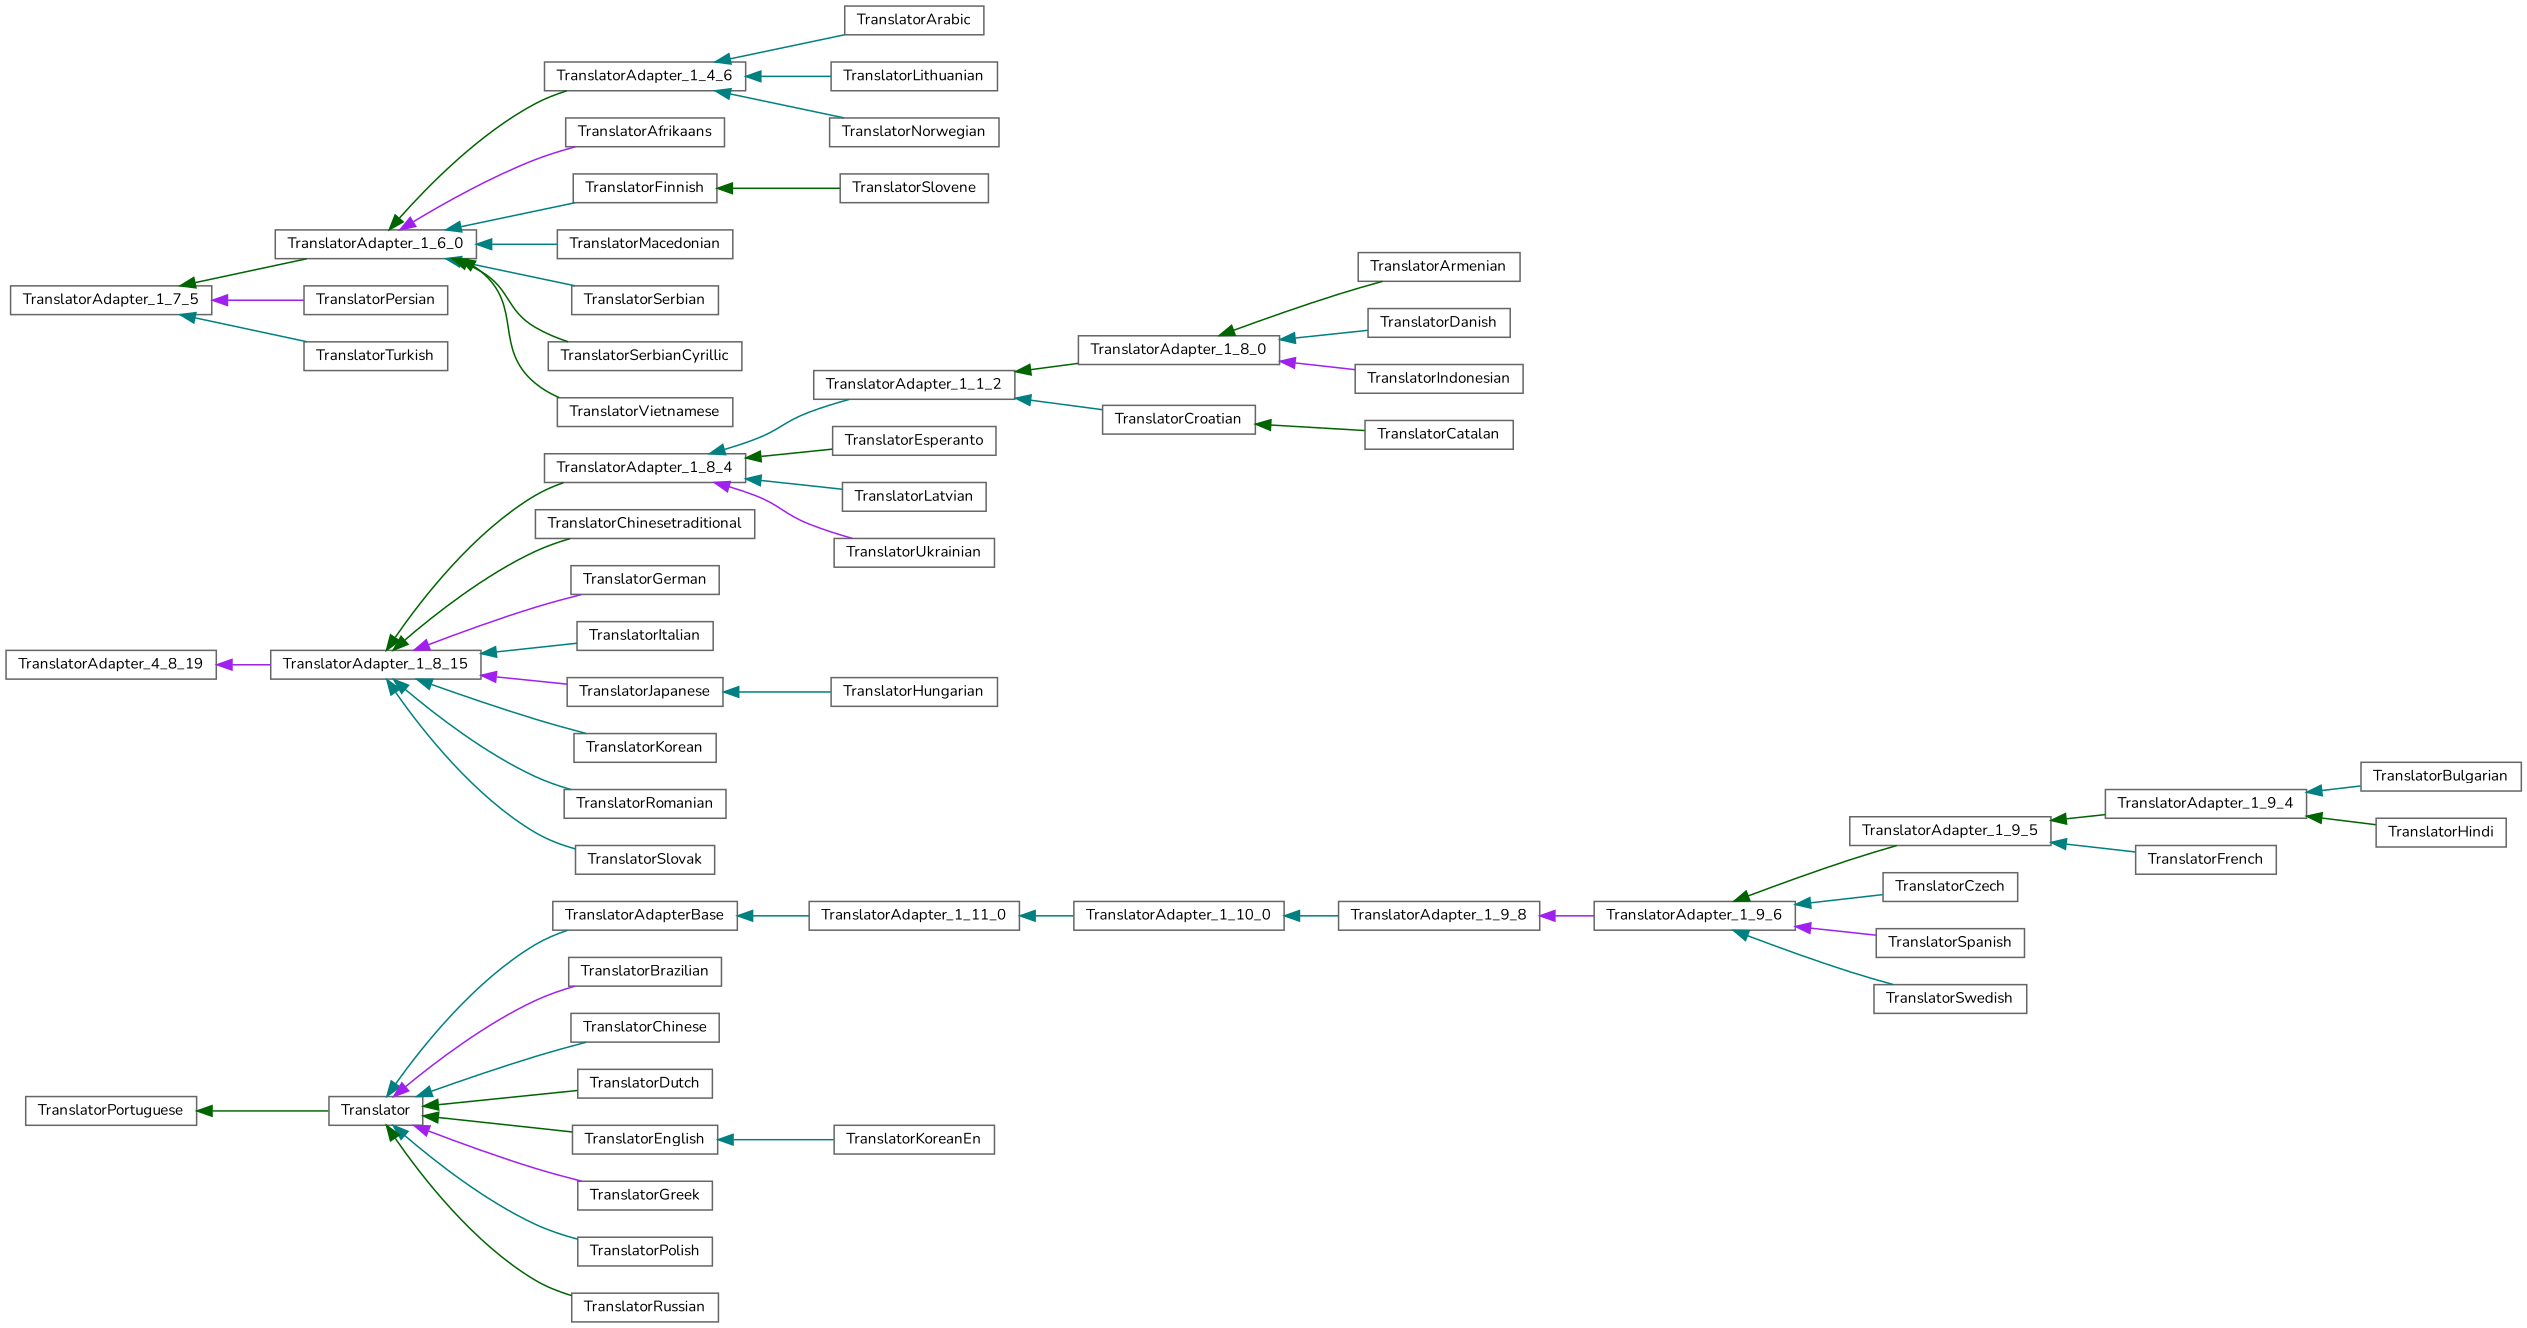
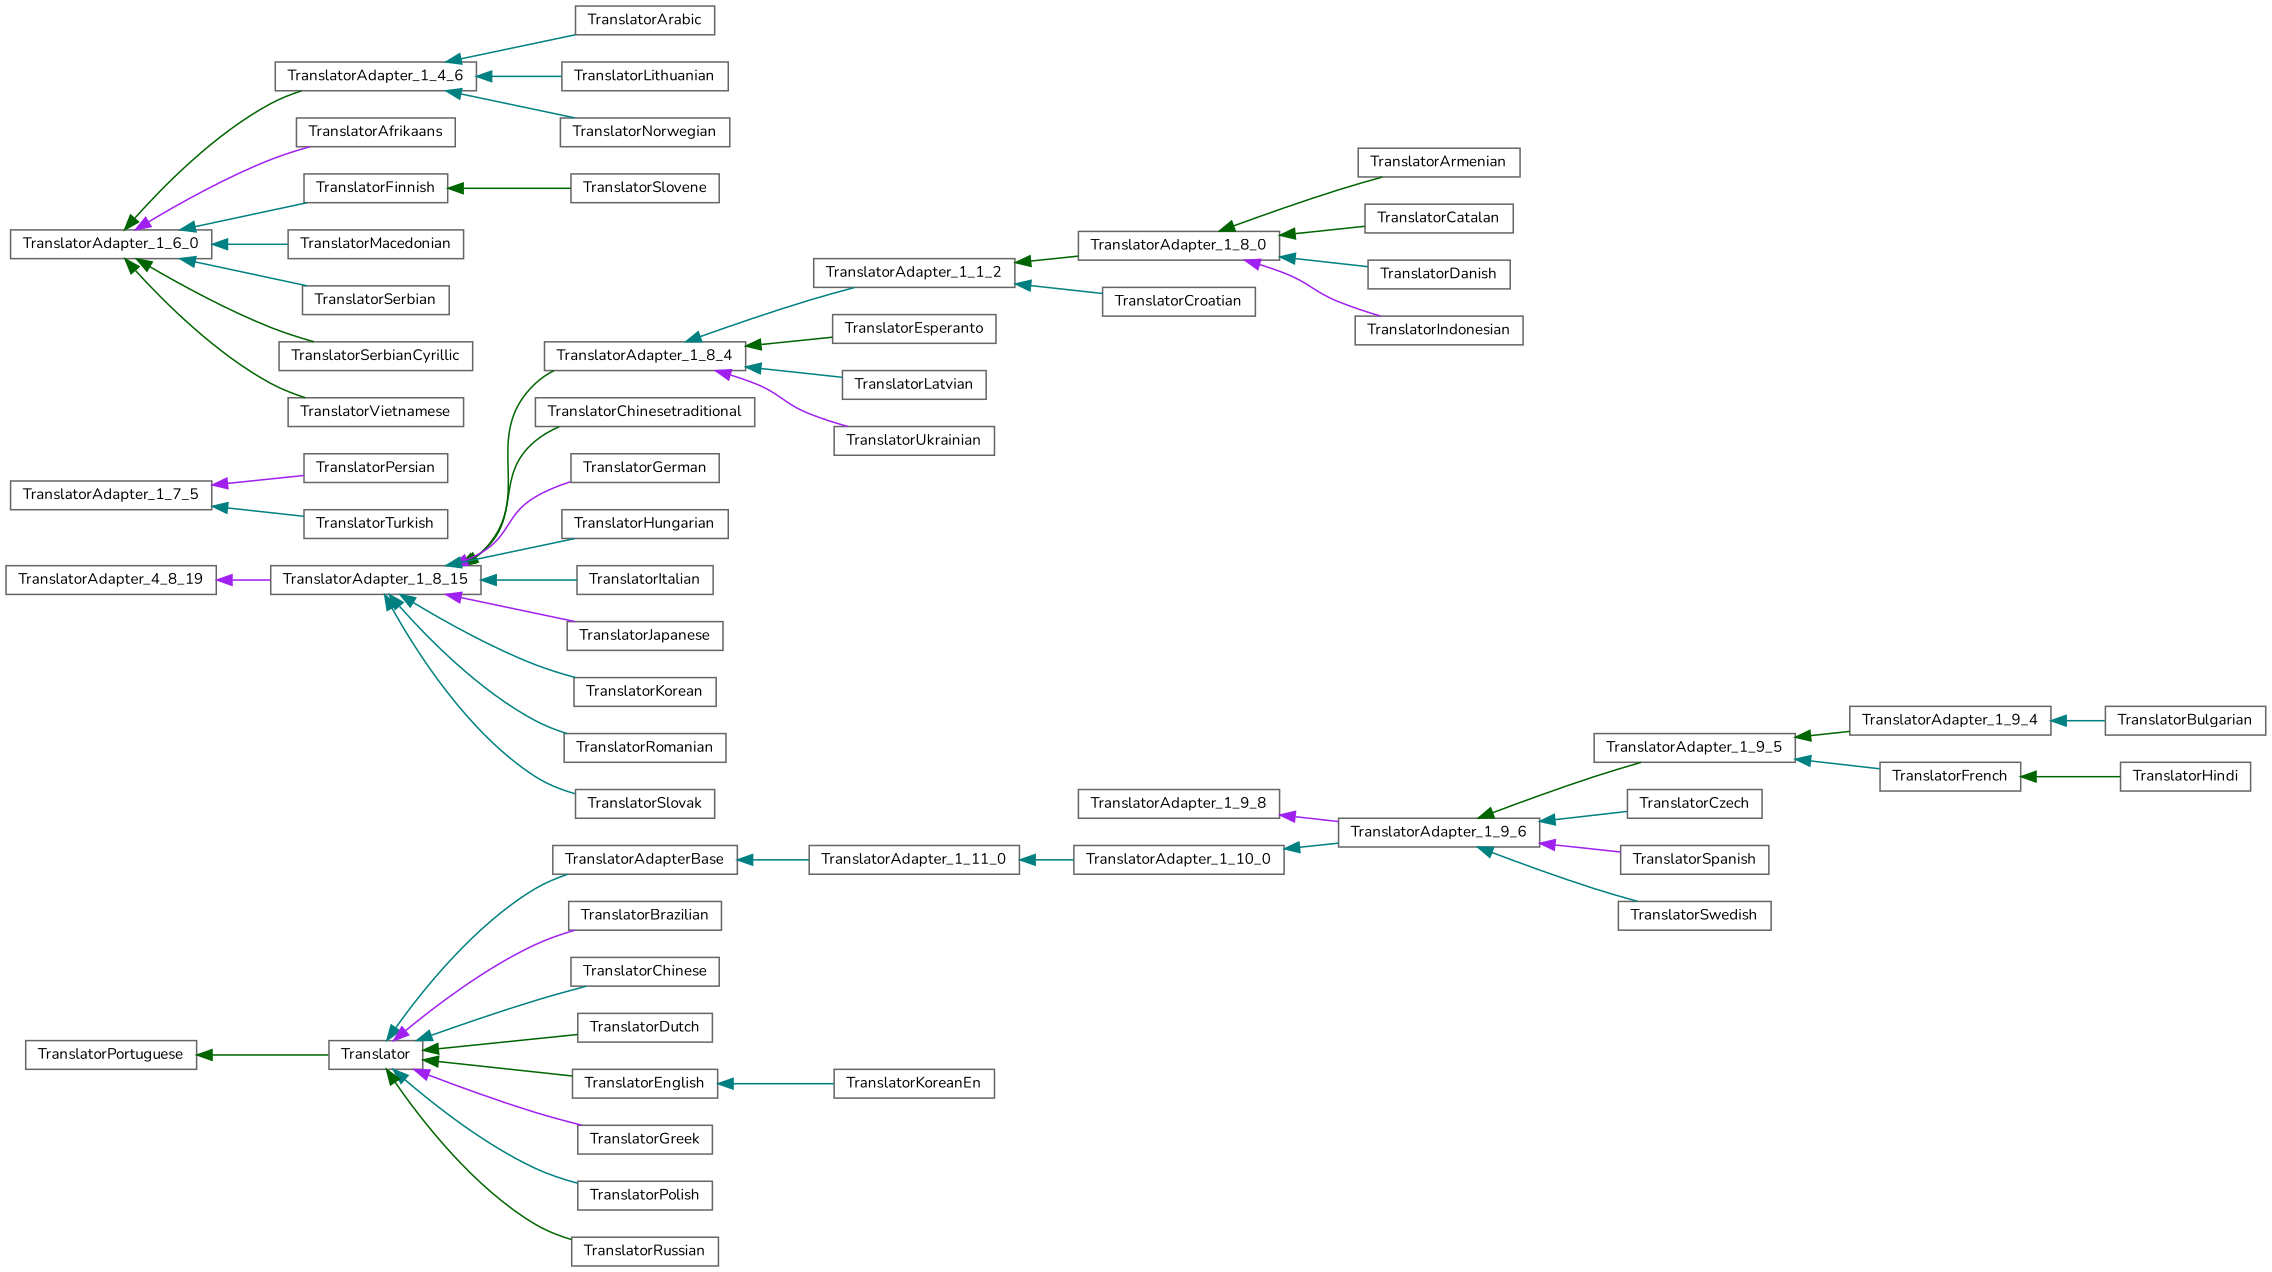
  digraph {
    fontname=Nunito
    rankdir=LR
    node [color=grey40 fillcolor=white fontname=Nunito fontsize=10 shape=box style=filled]
    edge [color=teal dir=back fontname=Nunito fontsize=10 labelfontname=Helvetica labelfontsize=10 style=solid]
    n1 [height=0.2 label=Translator width=0.4]
    n2 [height=0.2 label=TranslatorAdapterBase width=0.4]
    n3 [height=0.2 label=TranslatorBrazilian width=0.4]
    n4 [height=0.2 label=TranslatorChinese width=0.4]
    n5 [height=0.2 label=TranslatorDutch width=0.4]
    n6 [height=0.2 label=TranslatorEnglish width=0.4]
    n7 [height=0.2 label=TranslatorGreek width=0.4]
    n8 [height=0.2 label=TranslatorPolish width=0.4]
    n9 [height=0.2 label=TranslatorRussian width=0.4]
    n10 [height=0.2 label=TranslatorAdapter_1_11_0 width=0.4]
    n11 [height=0.2 label=TranslatorKoreanEn width=0.4]
    n12 [height=0.2 label=TranslatorPortuguese width=0.4]
    n13 [height=0.2 label=TranslatorAdapter_1_10_0 width=0.4]
    n14 [height=0.2 label=TranslatorAdapter_1_9_8 width=0.4]
    n15 [height=0.2 label=TranslatorAdapter_1_9_6 width=0.4]
    n16 [height=0.2 label=TranslatorAdapter_1_9_5 width=0.4]
    n17 [height=0.2 label=TranslatorCzech width=0.4]
    n18 [height=0.2 label=TranslatorSpanish width=0.4]
    n19 [height=0.2 label=TranslatorSwedish width=0.4]
    n20 [height=0.2 label=TranslatorAdapter_1_9_4 width=0.4]
    n21 [height=0.2 label=TranslatorFrench width=0.4]
    n22 [height=0.2 label=TranslatorBulgarian width=0.4]
    n23 [height=0.2 label=TranslatorHindi width=0.4]
    n24 [height=0.2 label=TranslatorAdapter_4_8_19 width=0.4]
    n25 [height=0.2 label=TranslatorAdapter_1_8_15 width=0.4]
    n26 [height=0.2 label=TranslatorAdapter_1_8_4 width=0.4]
    n27 [height=0.2 label=TranslatorChinesetraditional width=0.4]
    n28 [height=0.2 label=TranslatorGerman width=0.4]
    n29 [height=0.2 label=TranslatorHungarian width=0.4]
    n30 [height=0.2 label=TranslatorItalian width=0.4]
    n31 [height=0.2 label=TranslatorJapanese width=0.4]
    n32 [height=0.2 label=TranslatorKorean width=0.4]
    n33 [height=0.2 label=TranslatorRomanian width=0.4]
    n34 [height=0.2 label=TranslatorSlovak width=0.4]
    n35 [height=0.2 label=TranslatorAdapter_1_1_2 width=0.4]
    n36 [height=0.2 label=TranslatorEsperanto width=0.4]
    n37 [height=0.2 label=TranslatorLatvian width=0.4]
    n38 [height=0.2 label=TranslatorUkrainian width=0.4]
    n39 [height=0.2 label=TranslatorAdapter_1_8_0 width=0.4]
    n40 [height=0.2 label=TranslatorCroatian width=0.4]
    n41 [height=0.2 label=TranslatorArmenian width=0.4]
    n42 [height=0.2 label=TranslatorCatalan width=0.4]
    n43 [height=0.2 label=TranslatorDanish width=0.4]
    n44 [height=0.2 label=TranslatorIndonesian width=0.4]
    n45 [height=0.2 label=TranslatorAdapter_1_7_5 width=0.4]
    n46 [height=0.2 label=TranslatorAdapter_1_6_0 width=0.4]
    n47 [height=0.2 label=TranslatorPersian width=0.4]
    n48 [height=0.2 label=TranslatorTurkish width=0.4]
    n49 [height=0.2 label=TranslatorAdapter_1_4_6 width=0.4]
    n50 [height=0.2 label=TranslatorAfrikaans width=0.4]
    n51 [height=0.2 label=TranslatorFinnish width=0.4]
    n52 [height=0.2 label=TranslatorMacedonian width=0.4]
    n53 [height=0.2 label=TranslatorSerbian width=0.4]
    n54 [height=0.2 label=TranslatorSerbianCyrillic width=0.4]
    n55 [height=0.2 label=TranslatorVietnamese width=0.4]
    n56 [height=0.2 label=TranslatorArabic width=0.4]
    n57 [height=0.2 label=TranslatorLithuanian width=0.4]
    n58 [height=0.2 label=TranslatorNorwegian width=0.4]
    n59 [height=0.2 label=TranslatorSlovene width=0.4]
    n1 -> n2
    n1 -> n3 [color=purple]
    n1 -> n4
    n1 -> n5 [color=darkgreen]
    n1 -> n6 [color=darkgreen]
    n1 -> n7 [color=purple]
    n1 -> n8
    n1 -> n9 [color=darkgreen]
    n2 -> n10
    n6 -> n11
    n10 -> n13
    n12 -> n1 [color=darkgreen]
-   n13 -> n14
+   n13 -> n15
    n14 -> n15 [color=purple]
    n15 -> n16 [color=darkgreen]
    n15 -> n17
    n15 -> n18 [color=purple]
    n15 -> n19
    n16 -> n20 [color=darkgreen]
    n16 -> n21
    n20 -> n22
-   n20 -> n23 [color=darkgreen]
+   n21 -> n23 [color=darkgreen]
    n24 -> n25 [color=purple]
    n25 -> n26 [color=darkgreen]
    n25 -> n27 [color=darkgreen]
    n25 -> n28 [color=purple]
-   n31 -> n29
+   n25 -> n29
    n25 -> n30
    n25 -> n31 [color=purple]
    n25 -> n32
    n25 -> n33
    n25 -> n34
    n26 -> n35
    n26 -> n36 [color=darkgreen]
    n26 -> n37
    n26 -> n38 [color=purple]
    n35 -> n39 [color=darkgreen]
    n35 -> n40
    n39 -> n41 [color=darkgreen]
-   n40 -> n42 [color=darkgreen]
+   n39 -> n42 [color=darkgreen]
    n39 -> n43
    n39 -> n44 [color=purple]
-   n45 -> n46 [color=darkgreen]
    n45 -> n47 [color=purple]
    n45 -> n48
    n46 -> n49 [color=darkgreen]
    n46 -> n50 [color=purple]
    n46 -> n51
    n46 -> n52
    n46 -> n53
    n46 -> n54 [color=darkgreen]
    n46 -> n55 [color=darkgreen]
    n49 -> n56
    n49 -> n57
    n49 -> n58
    n51 -> n59 [color=darkgreen]
  }
